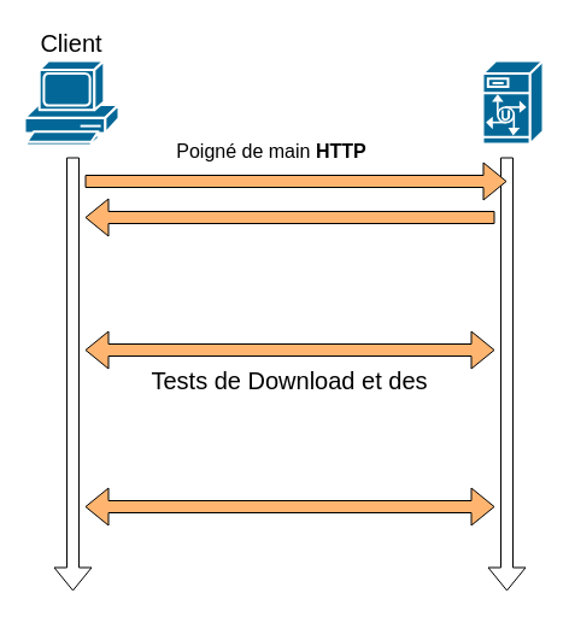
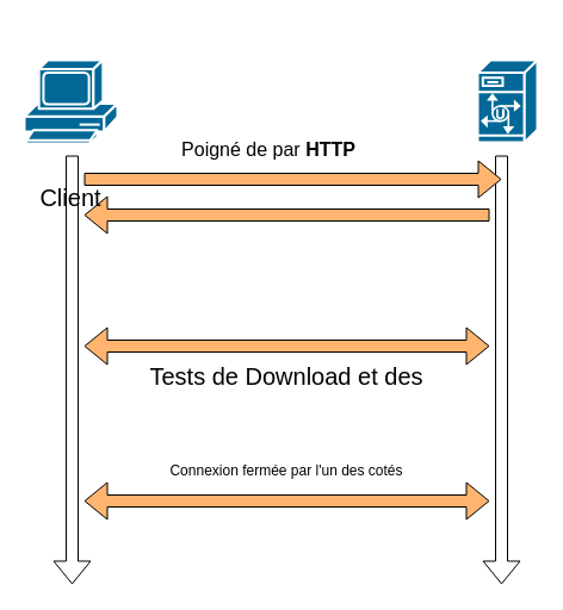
  <mxCell id="0" />
  <mxCell id="1" parent="0" />
  <mxCell id="2" value="" style="shape=mxgraph.cisco.servers.unity_server;sketch=0;html=1;pointerEvents=1;dashed=0;fillColor=#036897;strokeColor=#ffffff;strokeWidth=2;verticalLabelPosition=bottom;verticalAlign=top;align=center;outlineConnect=0;" vertex="1" parent="1"><mxGeometry x="400" y="50" width="50" height="69" as="geometry" /></mxCell>
  <mxCell id="3" value="" style="shape=mxgraph.cisco.computers_and_peripherals.pc;sketch=0;html=1;pointerEvents=1;dashed=0;fillColor=#036897;strokeColor=#ffffff;strokeWidth=2;verticalLabelPosition=bottom;verticalAlign=top;align=center;outlineConnect=0;" vertex="1" parent="1"><mxGeometry x="20" y="50" width="78" height="70" as="geometry" /></mxCell>
  <mxCell id="4" value="" style="shape=flexArrow;endArrow=classic;html=1;rounded=0;" edge="1" parent="1"><mxGeometry width="50" height="50" relative="1" as="geometry"><mxPoint x="60" y="130" as="sourcePoint" /><mxPoint x="60" y="490" as="targetPoint" /></mxGeometry></mxCell>
  <mxCell id="5" value="" style="shape=flexArrow;endArrow=classic;html=1;rounded=0;" edge="1" parent="1"><mxGeometry width="50" height="50" relative="1" as="geometry"><mxPoint x="420" y="130" as="sourcePoint" /><mxPoint x="420" y="490" as="targetPoint" /></mxGeometry></mxCell>
  <mxCell id="6" value="" style="shape=flexArrow;endArrow=classic;startArrow=classic;html=1;rounded=0;fillColor=#FFB570;" edge="1" parent="1"><mxGeometry width="100" height="100" relative="1" as="geometry"><mxPoint x="70" y="290" as="sourcePoint" /><mxPoint x="410" y="290" as="targetPoint" /></mxGeometry></mxCell>
- <mxCell id="7" value="&lt;font style=&quot;font-size: 16px;&quot;&gt;Poigné de main &lt;b&gt;HTTP&lt;/b&gt;&lt;/font&gt;" style="text;html=1;strokeColor=none;fillColor=none;align=center;verticalAlign=middle;whiteSpace=wrap;rounded=0;strokeWidth=3;" vertex="1" parent="1"><mxGeometry x="140" y="110" width="170" height="30" as="geometry" /></mxCell>
+ <mxCell id="7" value="&lt;font style=&quot;font-size: 16px;&quot;&gt;Poigné de par &lt;b&gt;HTTP&lt;/b&gt;&lt;/font&gt;" style="text;html=1;strokeColor=none;fillColor=none;align=center;verticalAlign=middle;whiteSpace=wrap;rounded=0;strokeWidth=3;" vertex="1" parent="1"><mxGeometry x="140" y="110" width="170" height="30" as="geometry" /></mxCell>
  <mxCell id="8" value="" style="shape=flexArrow;endArrow=classic;html=1;rounded=0;fillColor=#FFB570;" edge="1" parent="1"><mxGeometry width="50" height="50" relative="1" as="geometry"><mxPoint x="70" y="150" as="sourcePoint" /><mxPoint x="420" y="150" as="targetPoint" /></mxGeometry></mxCell>
  <mxCell id="9" value="" style="shape=flexArrow;endArrow=classic;html=1;rounded=0;fillColor=#FFB570;" edge="1" parent="1"><mxGeometry width="50" height="50" relative="1" as="geometry"><mxPoint x="410" y="180" as="sourcePoint" /><mxPoint x="70" y="180" as="targetPoint" /></mxGeometry></mxCell>
  <mxCell id="10" value="Tests de Download et des" style="text;html=1;strokeColor=none;fillColor=none;align=center;verticalAlign=middle;whiteSpace=wrap;rounded=0;strokeWidth=3;fontSize=20;" vertex="1" parent="1"><mxGeometry x="100" y="300" width="280" height="30" as="geometry" /></mxCell>
  <mxCell id="11" value="" style="shape=flexArrow;endArrow=classic;startArrow=classic;html=1;rounded=0;fillColor=#FFB570;" edge="1" parent="1"><mxGeometry width="100" height="100" relative="1" as="geometry"><mxPoint x="70" y="420" as="sourcePoint" /><mxPoint x="410" y="420" as="targetPoint" /></mxGeometry></mxCell>
- <mxCell id="13" value="Client" style="text;html=1;strokeColor=none;fillColor=none;align=center;verticalAlign=middle;whiteSpace=wrap;rounded=0;strokeWidth=3;fontSize=20;" vertex="1" parent="1"><mxGeometry x="29" y="20" width="60" height="30" as="geometry" /></mxCell>
+ <mxCell id="12" value="Connexion fermée par l'un des cotés" style="text;html=1;strokeColor=none;fillColor=none;align=center;verticalAlign=middle;whiteSpace=wrap;rounded=0;strokeWidth=3;" vertex="1" parent="1"><mxGeometry x="130" y="380" width="220" height="30" as="geometry" /></mxCell>
+ <mxCell id="13" value="Client" style="text;html=1;strokeColor=none;fillColor=none;align=center;verticalAlign=middle;whiteSpace=wrap;rounded=0;strokeWidth=3;fontSize=20;" vertex="1" parent="1"><mxGeometry x="29" y="150" width="60" height="30" as="geometry" /></mxCell>
